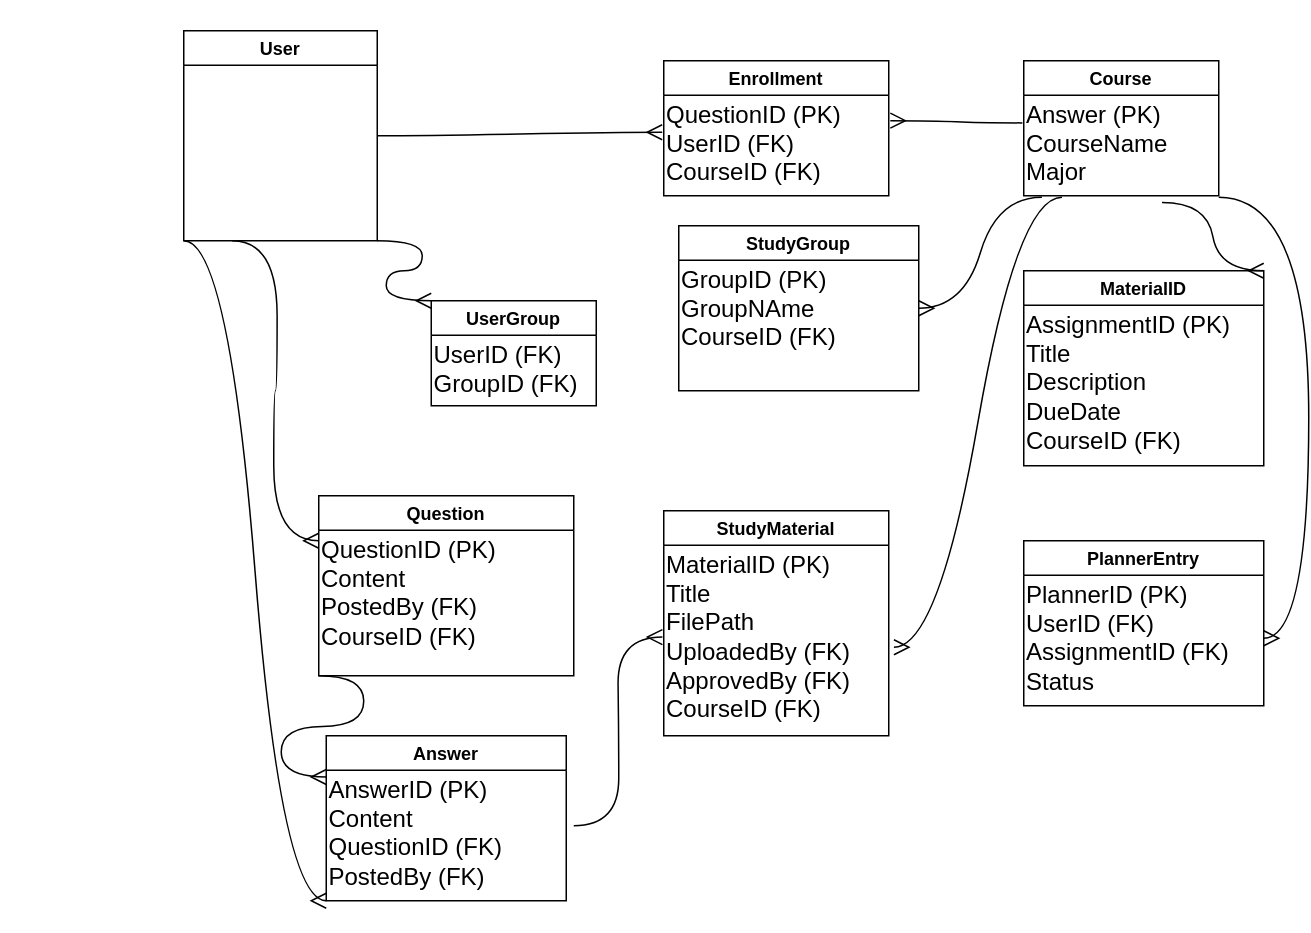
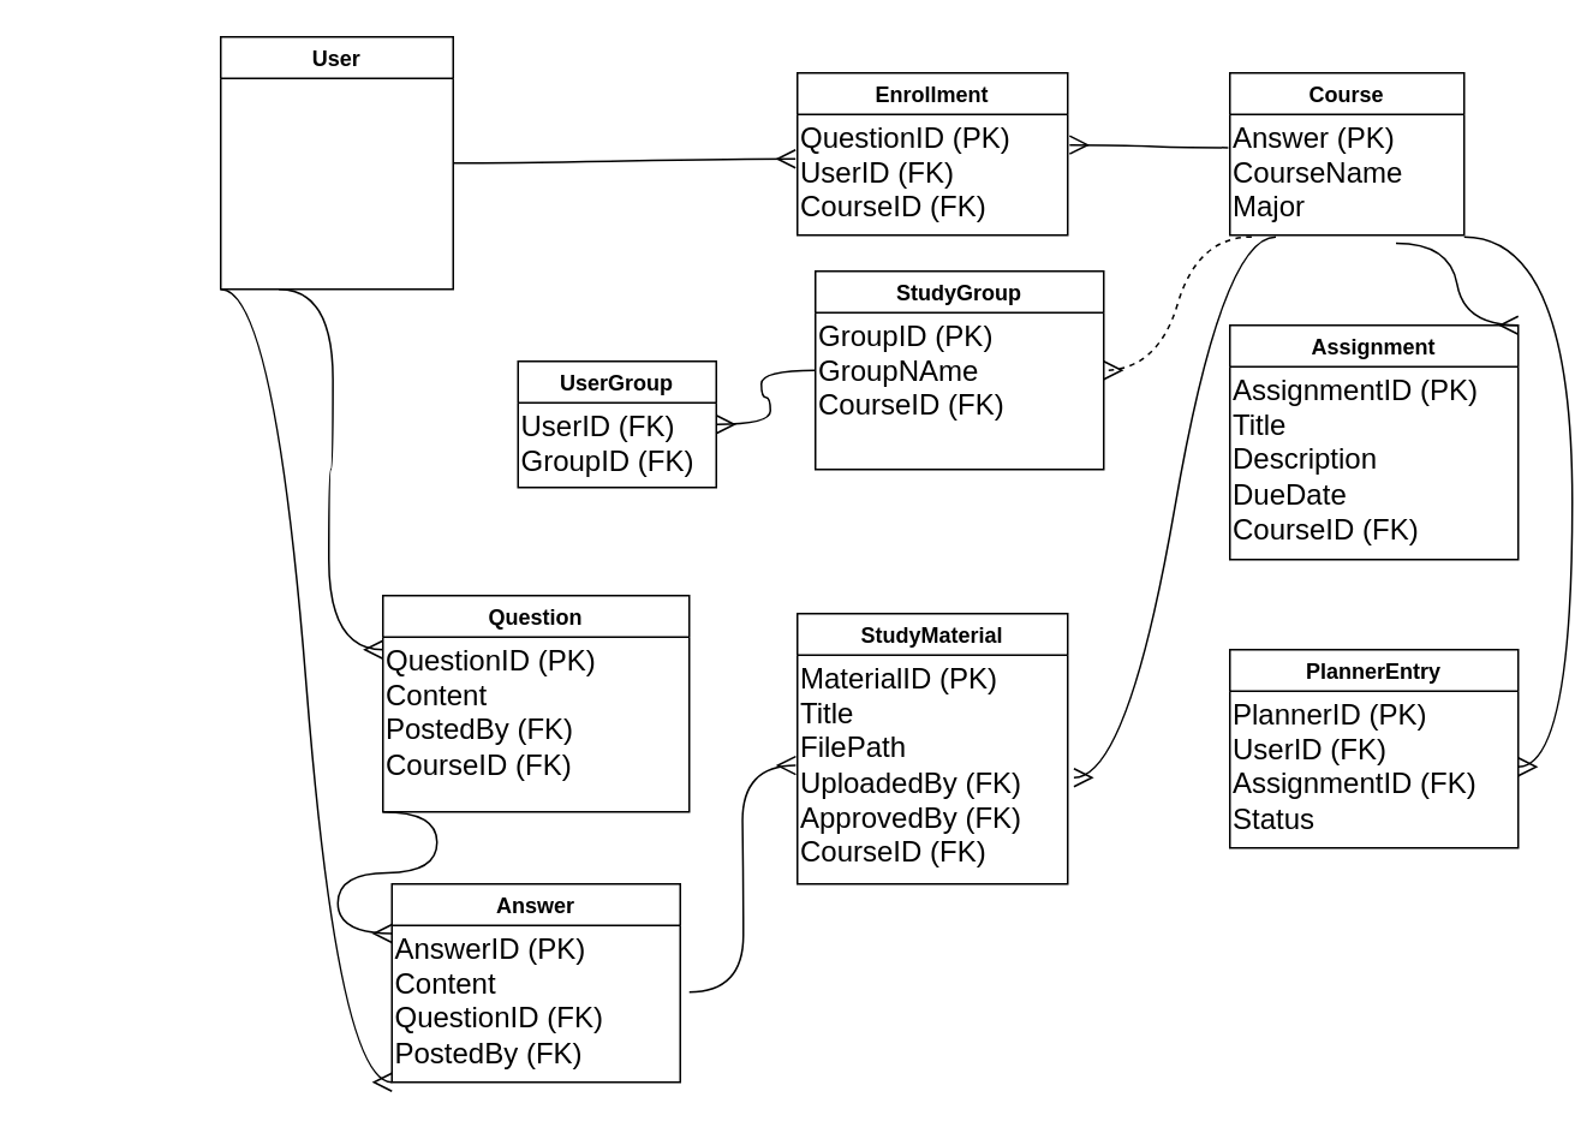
  <mxCell id="0" />
  <mxCell id="1" parent="0" />
  <mxCell id="2" value="User" style="swimlane;" vertex="1" parent="1"><mxGeometry x="122" y="20" width="129" height="140" as="geometry" /></mxCell>
  <mxCell id="3" value="Course" style="swimlane;" vertex="1" parent="1"><mxGeometry x="682" width="130" height="90" as="geometry" y="40" /></mxCell>
  <mxCell id="4" value="Answer (PK)&lt;div&gt;CourseName&lt;/div&gt;&lt;div&gt;Major&lt;/div&gt;" style="text;html=1;align=left;verticalAlign=top;resizable=0;points=[];autosize=1;strokeColor=none;fillColor=none;fontSize=16;" vertex="1" parent="3"><mxGeometry y="20" width="130" height="70" as="geometry" /></mxCell>
  <mxCell id="5" value="Enrollment" style="swimlane;" vertex="1" parent="1"><mxGeometry x="442" width="150" height="90" as="geometry" y="40" /></mxCell>
  <mxCell id="6" value="QuestionID (PK)&lt;div&gt;UserID (FK)&lt;/div&gt;&lt;div&gt;CourseID (FK)&lt;/div&gt;" style="text;html=1;align=left;verticalAlign=top;resizable=0;points=[];autosize=1;strokeColor=none;fillColor=none;fontSize=16;" vertex="1" parent="5"><mxGeometry y="20" width="150" height="70" as="geometry" /></mxCell>
  <mxCell id="7" value="StudyGroup" style="swimlane;" vertex="1" parent="1"><mxGeometry x="452" y="150" width="160" height="110" as="geometry" /></mxCell>
  <mxCell id="8" value="GroupID (PK)&lt;div&gt;GroupNAme&lt;/div&gt;&lt;div&gt;CourseID (FK)&lt;/div&gt;" style="text;html=1;align=left;verticalAlign=top;resizable=0;points=[];autosize=1;strokeColor=none;fillColor=none;fontSize=16;" vertex="1" parent="7"><mxGeometry y="20" width="130" height="70" as="geometry" /></mxCell>
  <mxCell id="9" value="UserGroup" style="swimlane;" vertex="1" parent="1"><mxGeometry x="287" y="200" width="110" height="70" as="geometry" /></mxCell>
  <mxCell id="10" value="UserID (FK)&lt;div&gt;GroupID (FK)&lt;/div&gt;&lt;div&gt;&lt;br&gt;&lt;/div&gt;" style="text;html=1;align=left;verticalAlign=top;resizable=0;points=[];autosize=1;strokeColor=none;fillColor=none;fontSize=16;" vertex="1" parent="9"><mxGeometry y="20" width="120" height="70" as="geometry" /></mxCell>
  <mxCell id="11" value="StudyMaterial" style="swimlane;" vertex="1" parent="1"><mxGeometry x="442" y="340" width="150" height="150" as="geometry" /></mxCell>
  <mxCell id="12" value="MaterialID (PK)&lt;div&gt;Title&lt;/div&gt;&lt;div&gt;FilePath&lt;/div&gt;&lt;div&gt;UploadedBy (FK)&lt;/div&gt;&lt;div&gt;ApprovedBy (FK)&lt;/div&gt;&lt;div&gt;CourseID (FK)&lt;/div&gt;" style="text;html=1;align=left;verticalAlign=top;resizable=0;points=[];autosize=1;strokeColor=none;fillColor=none;fontSize=16;" vertex="1" parent="11"><mxGeometry y="20" width="150" height="130" as="geometry" /></mxCell>
- <mxCell id="13" value="MaterialID" style="swimlane;" vertex="1" parent="1"><mxGeometry x="682" y="180" width="160" height="130" as="geometry" /></mxCell>
+ <mxCell id="13" value="Assignment" style="swimlane;" vertex="1" parent="1"><mxGeometry x="682" y="180" width="160" height="130" as="geometry" /></mxCell>
  <mxCell id="14" value="AssignmentID (PK)&lt;div&gt;Title&lt;/div&gt;&lt;div&gt;Description&lt;/div&gt;&lt;div&gt;DueDate&lt;/div&gt;&lt;div&gt;CourseID (FK)&lt;/div&gt;" style="text;html=1;align=left;verticalAlign=top;resizable=0;points=[];autosize=1;strokeColor=none;fillColor=none;fontSize=16;" vertex="1" parent="13"><mxGeometry y="20" width="160" height="110" as="geometry" /></mxCell>
  <mxCell id="15" value="PlannerEntry" style="swimlane;" vertex="1" parent="1"><mxGeometry x="682" y="360" width="160" height="110" as="geometry" /></mxCell>
  <mxCell id="16" value="PlannerID (PK)&lt;div&gt;UserID (FK)&lt;/div&gt;&lt;div&gt;AssignmentID (FK)&lt;/div&gt;&lt;div&gt;Status&lt;/div&gt;" style="text;html=1;align=left;verticalAlign=top;resizable=0;points=[];autosize=1;strokeColor=none;fillColor=none;fontSize=16;" vertex="1" parent="15"><mxGeometry y="20" width="160" height="90" as="geometry" /></mxCell>
  <mxCell id="17" value="Question" style="swimlane;" vertex="1" parent="1"><mxGeometry x="212" y="330" width="170" height="120" as="geometry" /></mxCell>
  <mxCell id="18" value="QuestionID (PK)&lt;div&gt;Content&lt;/div&gt;&lt;div&gt;PostedBy (FK)&lt;/div&gt;&lt;div&gt;CourseID (FK)&lt;/div&gt;" style="text;html=1;align=left;verticalAlign=top;resizable=0;points=[];autosize=1;strokeColor=none;fillColor=none;fontSize=16;" vertex="1" parent="17"><mxGeometry y="20" width="140" height="90" as="geometry" /></mxCell>
  <mxCell id="19" value="Answer" style="swimlane;" vertex="1" parent="1"><mxGeometry x="217" y="490" width="160" height="110" as="geometry" /></mxCell>
  <mxCell id="20" value="AnswerID (PK)&lt;div&gt;Content&lt;br&gt;QuestionID (FK)&lt;/div&gt;&lt;div&gt;PostedBy (FK)&lt;/div&gt;" style="text;html=1;align=left;verticalAlign=top;resizable=0;points=[];autosize=1;strokeColor=none;fillColor=none;fontSize=16;" vertex="1" parent="19"><mxGeometry y="20" width="140" height="90" as="geometry" /></mxCell>
  <mxCell id="21" value="" style="edgeStyle=entityRelationEdgeStyle;fontSize=12;html=1;endArrow=ERmany;rounded=0;startSize=8;endSize=8;curved=1;entryX=1.007;entryY=0.285;entryDx=0;entryDy=0;entryPerimeter=0;exitX=-0.007;exitY=0.306;exitDx=0;exitDy=0;exitPerimeter=0;" edge="1" parent="1" source="4" target="6"><mxGeometry width="100" height="100" relative="1" as="geometry"><mxPoint x="512" y="200" as="sourcePoint" /><mxPoint x="632" y="90" as="targetPoint" /></mxGeometry></mxCell>
  <mxCell id="22" value="" style="edgeStyle=entityRelationEdgeStyle;fontSize=12;html=1;endArrow=ERmany;rounded=0;startSize=8;endSize=8;curved=1;entryX=-0.007;entryY=0.395;entryDx=0;entryDy=0;entryPerimeter=0;exitX=1;exitY=0.5;exitDx=0;exitDy=0;" edge="1" parent="1" source="2" target="6"><mxGeometry width="100" height="100" relative="1" as="geometry"><mxPoint x="292" y="130" as="sourcePoint" /><mxPoint x="492" y="120" as="targetPoint" /></mxGeometry></mxCell>
- <mxCell id="23" value="" style="edgeStyle=entityRelationEdgeStyle;fontSize=12;html=1;endArrow=ERmany;rounded=0;startSize=8;endSize=8;curved=1;entryX=0;entryY=0;entryDx=0;entryDy=0;exitX=1;exitY=1;exitDx=0;exitDy=0;" edge="1" parent="1" source="2" target="9"><mxGeometry width="100" height="100" relative="1" as="geometry"><mxPoint x="252" y="150" as="sourcePoint" /><mxPoint x="422" y="360" as="targetPoint" /><Array as="points"><mxPoint x="292" y="160" /></Array></mxGeometry></mxCell>
+ <mxCell id="24" value="" style="edgeStyle=entityRelationEdgeStyle;fontSize=12;html=1;endArrow=ERmany;rounded=0;startSize=8;endSize=8;curved=1;entryX=1;entryY=0.5;entryDx=0;entryDy=0;" edge="1" parent="1" source="8" target="9"><mxGeometry width="100" height="100" relative="1" as="geometry"><mxPoint x="572" y="270" as="sourcePoint" /><mxPoint x="562" y="390" as="targetPoint" /></mxGeometry></mxCell>
  <mxCell id="25" value="" style="edgeStyle=entityRelationEdgeStyle;fontSize=12;html=1;endArrow=ERmany;rounded=0;startSize=8;endSize=8;curved=1;entryX=0;entryY=1;entryDx=0;entryDy=0;exitX=0;exitY=1;exitDx=0;exitDy=0;" edge="1" parent="1" source="2" target="19"><mxGeometry width="100" height="100" relative="1" as="geometry"><mxPoint x="280" y="130" as="sourcePoint" /><mxPoint x="456" y="380" as="targetPoint" /><Array as="points"><mxPoint x="102" y="340" /></Array></mxGeometry></mxCell>
  <mxCell id="26" value="" style="edgeStyle=entityRelationEdgeStyle;fontSize=12;html=1;endArrow=ERmany;rounded=0;startSize=8;endSize=8;curved=1;entryX=0;entryY=0.25;entryDx=0;entryDy=0;exitX=0.25;exitY=1;exitDx=0;exitDy=0;" edge="1" parent="1" source="2" target="17"><mxGeometry width="100" height="100" relative="1" as="geometry"><mxPoint x="392" y="120" as="sourcePoint" /><mxPoint x="282" y="310" as="targetPoint" /></mxGeometry></mxCell>
  <mxCell id="27" value="" style="edgeStyle=entityRelationEdgeStyle;fontSize=12;html=1;endArrow=ERmany;rounded=0;startSize=8;endSize=8;curved=1;entryX=0;entryY=0.25;entryDx=0;entryDy=0;exitX=0;exitY=1;exitDx=0;exitDy=0;" edge="1" parent="1" source="17" target="19"><mxGeometry width="100" height="100" relative="1" as="geometry"><mxPoint x="30.74" y="180" as="sourcePoint" /><mxPoint x="42" y="292.76" as="targetPoint" /><Array as="points"><mxPoint x="30.74" y="230" /><mxPoint x="20.74" y="250" /></Array></mxGeometry></mxCell>
  <mxCell id="28" value="" style="edgeStyle=entityRelationEdgeStyle;fontSize=12;html=1;endArrow=ERmany;rounded=0;startSize=8;endSize=8;curved=1;entryX=-0.006;entryY=0.494;entryDx=0;entryDy=0;entryPerimeter=0;" edge="1" parent="1" target="12"><mxGeometry width="100" height="100" relative="1" as="geometry"><mxPoint x="382" y="550" as="sourcePoint" /><mxPoint x="472" y="590" as="targetPoint" /></mxGeometry></mxCell>
  <mxCell id="29" value="" style="edgeStyle=entityRelationEdgeStyle;fontSize=12;html=1;endArrow=ERmany;rounded=0;startSize=8;endSize=8;curved=1;entryX=1.023;entryY=0.546;entryDx=0;entryDy=0;entryPerimeter=0;exitX=0.196;exitY=1.014;exitDx=0;exitDy=0;exitPerimeter=0;" edge="1" parent="1" source="4" target="12"><mxGeometry width="100" height="100" relative="1" as="geometry"><mxPoint x="780" y="631" as="sourcePoint" /><mxPoint x="692" y="630" as="targetPoint" /></mxGeometry></mxCell>
- <mxCell id="30" value="" style="edgeStyle=entityRelationEdgeStyle;fontSize=12;html=1;endArrow=ERmany;rounded=0;startSize=8;endSize=8;curved=1;exitX=0.093;exitY=1.014;exitDx=0;exitDy=0;exitPerimeter=0;entryX=1;entryY=0.5;entryDx=0;entryDy=0;" edge="1" parent="1" source="4" target="7"><mxGeometry width="100" height="100" relative="1" as="geometry"><mxPoint x="906" y="570" as="sourcePoint" /><mxPoint x="892" y="129" as="targetPoint" /></mxGeometry></mxCell>
+ <mxCell id="30" value="" style="edgeStyle=entityRelationEdgeStyle;fontSize=12;html=1;endArrow=ERmany;rounded=0;startSize=8;endSize=8;curved=1;exitX=0.093;exitY=1.014;exitDx=0;exitDy=0;exitPerimeter=0;entryX=1;entryY=0.5;entryDx=0;entryDy=0;dashed=1;" edge="1" parent="1" source="4" target="7"><mxGeometry width="100" height="100" relative="1" as="geometry"><mxPoint x="906" y="570" as="sourcePoint" /><mxPoint x="892" y="129" as="targetPoint" /></mxGeometry></mxCell>
  <mxCell id="31" value="" style="edgeStyle=entityRelationEdgeStyle;fontSize=12;html=1;endArrow=ERmany;rounded=0;startSize=8;endSize=8;curved=1;entryX=1;entryY=0;entryDx=0;entryDy=0;exitX=0.709;exitY=1.065;exitDx=0;exitDy=0;exitPerimeter=0;" edge="1" parent="1" source="4" target="13"><mxGeometry width="100" height="100" relative="1" as="geometry"><mxPoint x="880" y="681" as="sourcePoint" /><mxPoint x="792" y="680" as="targetPoint" /></mxGeometry></mxCell>
  <mxCell id="32" value="" style="edgeStyle=entityRelationEdgeStyle;fontSize=12;html=1;endArrow=ERmany;rounded=0;startSize=8;endSize=8;curved=1;" edge="1" parent="1" target="16"><mxGeometry width="100" height="100" relative="1" as="geometry"><mxPoint x="812" y="131" as="sourcePoint" /><mxPoint x="772" y="700" as="targetPoint" /><Array as="points"><mxPoint x="712" y="580" /></Array></mxGeometry></mxCell>
